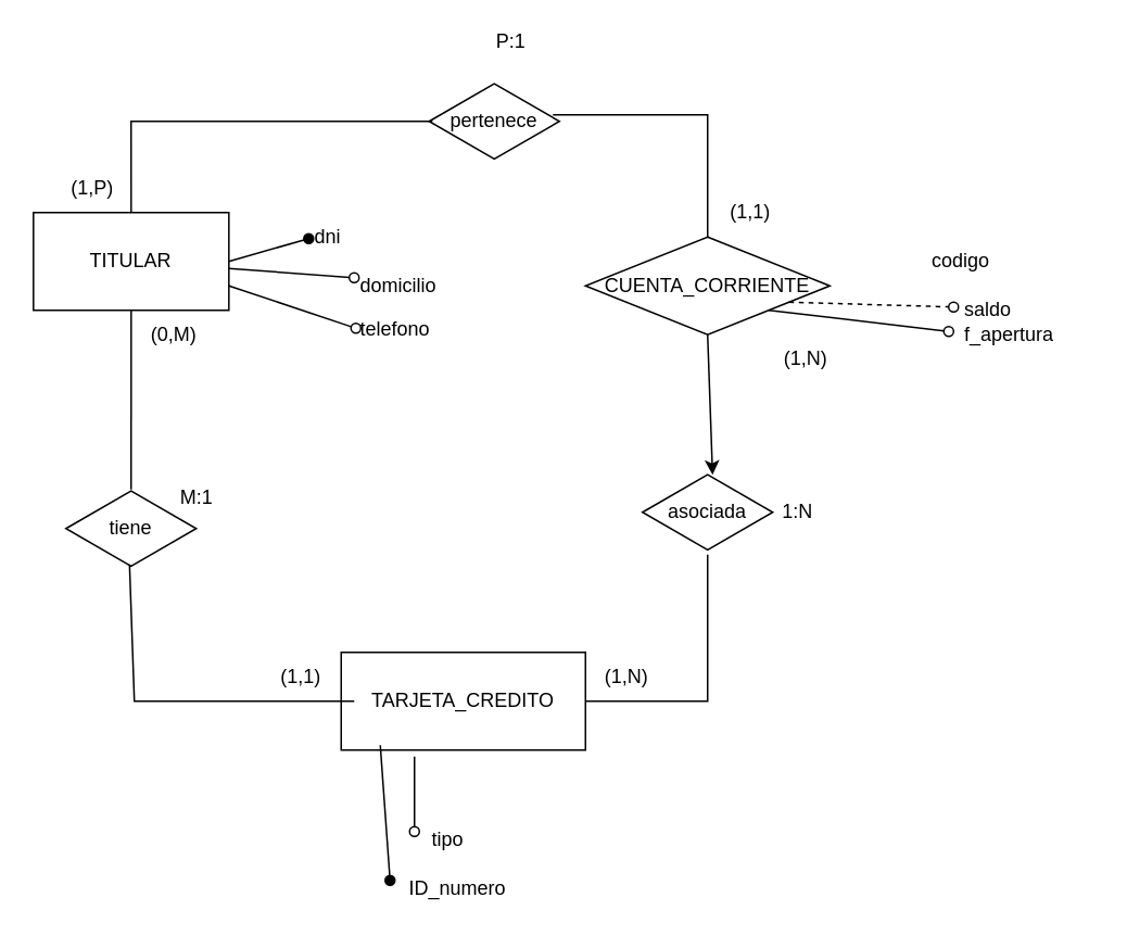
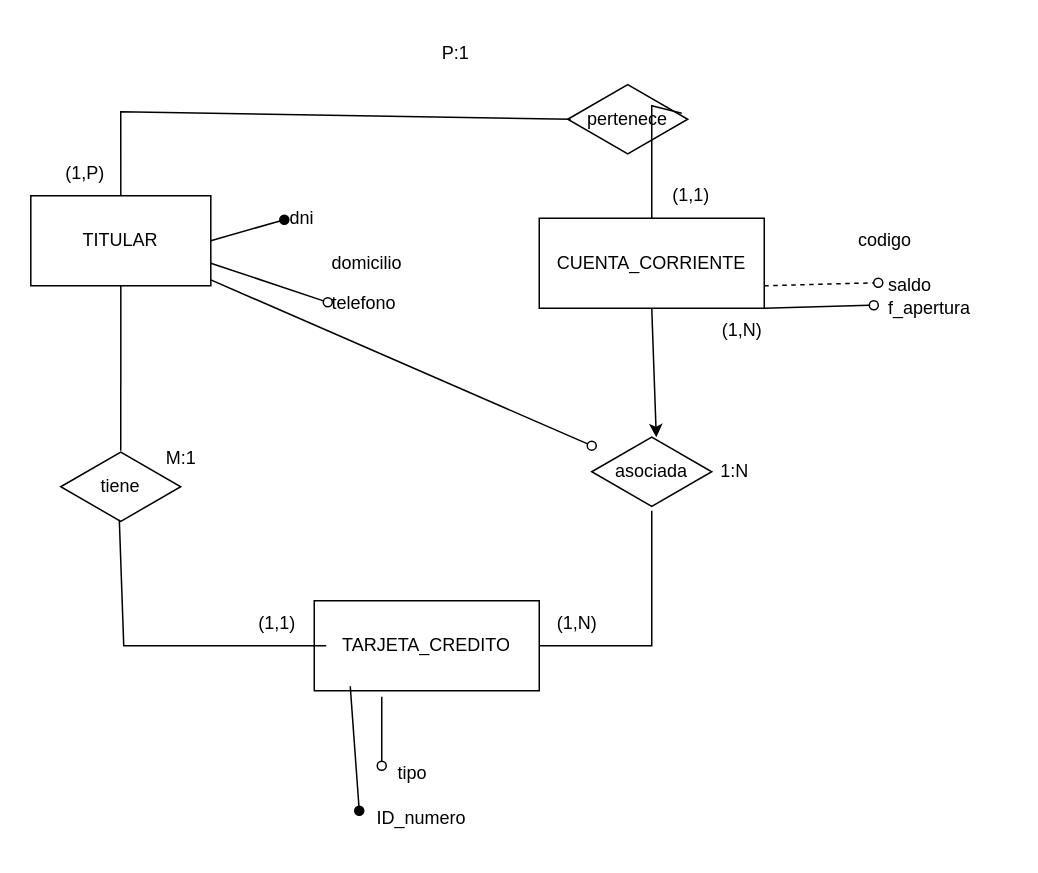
  <mxCell id="0" />
  <mxCell id="1" parent="0" />
  <mxCell id="2" value="TARJETA_CREDITO" style="rounded=0;whiteSpace=wrap;html=1;" vertex="1" parent="1"><mxGeometry x="209" y="400" width="150" height="60" as="geometry" /></mxCell>
  <mxCell id="3" value="TITULAR" style="rounded=0;whiteSpace=wrap;html=1;" vertex="1" parent="1"><mxGeometry x="20.04" y="130" width="120" height="60" as="geometry" /></mxCell>
  <mxCell id="4" value="ID_numero" style="text;html=1;align=left;verticalAlign=middle;resizable=0;points=[];autosize=1;strokeColor=none;fillColor=none;" vertex="1" parent="1"><mxGeometry x="249" y="530" width="80" height="30" as="geometry" /></mxCell>
  <mxCell id="5" value="tipo" style="text;html=1;align=left;verticalAlign=middle;resizable=0;points=[];autosize=1;strokeColor=none;fillColor=none;" vertex="1" parent="1"><mxGeometry x="263" y="500" width="40" height="30" as="geometry" /></mxCell>
  <mxCell id="6" value="" style="endArrow=oval;html=1;rounded=0;endFill=1;exitX=0.16;exitY=0.95;exitDx=0;exitDy=0;exitPerimeter=0;" edge="1" parent="1" source="2"><mxGeometry width="50" height="50" relative="1" as="geometry"><mxPoint x="239" y="470" as="sourcePoint" /><mxPoint x="239" y="540" as="targetPoint" /></mxGeometry></mxCell>
  <mxCell id="7" value="" style="endArrow=oval;html=1;rounded=0;endFill=0;exitX=0.3;exitY=1.067;exitDx=0;exitDy=0;exitPerimeter=0;" edge="1" parent="1" source="2"><mxGeometry width="50" height="50" relative="1" as="geometry"><mxPoint x="224" y="290" as="sourcePoint" /><mxPoint x="254" y="510" as="targetPoint" /></mxGeometry></mxCell>
  <mxCell id="8" value="dni" style="text;html=1;align=left;verticalAlign=middle;resizable=0;points=[];autosize=1;strokeColor=none;fillColor=none;" vertex="1" parent="1"><mxGeometry x="191" y="130" width="40" height="30" as="geometry" /></mxCell>
  <mxCell id="9" value="domicilio" style="text;html=1;align=left;verticalAlign=middle;resizable=0;points=[];autosize=1;strokeColor=none;fillColor=none;" vertex="1" parent="1"><mxGeometry x="219" y="160" width="70" height="30" as="geometry" /></mxCell>
  <mxCell id="10" value="" style="endArrow=oval;html=1;rounded=0;entryX=-0.049;entryY=0.533;entryDx=0;entryDy=0;entryPerimeter=0;exitX=1;exitY=0.5;exitDx=0;exitDy=0;endFill=1;" edge="1" parent="1" target="8" source="3"><mxGeometry width="50" height="50" relative="1" as="geometry"><mxPoint x="191" y="230" as="sourcePoint" /><mxPoint x="311" y="240" as="targetPoint" /></mxGeometry></mxCell>
- <mxCell id="11" value="" style="endArrow=oval;html=1;rounded=0;entryX=-0.029;entryY=0.333;entryDx=0;entryDy=0;entryPerimeter=0;endFill=0;" edge="1" parent="1" source="3" target="9"><mxGeometry width="50" height="50" relative="1" as="geometry"><mxPoint x="140.04" y="172" as="sourcePoint" /><mxPoint x="206" y="172" as="targetPoint" /></mxGeometry></mxCell>
+ <mxCell id="11" value="" style="endArrow=oval;html=1;rounded=0;endFill=0;" edge="1" parent="1" source="3" target="26"><mxGeometry width="50" height="50" relative="1" as="geometry"><mxPoint x="140.04" y="172" as="sourcePoint" /><mxPoint x="206" y="172" as="targetPoint" /></mxGeometry></mxCell>
  <mxCell id="12" value="telefono" style="text;html=1;align=left;verticalAlign=middle;resizable=0;points=[];autosize=1;strokeColor=none;fillColor=none;" vertex="1" parent="1"><mxGeometry x="219" y="187" width="70" height="30" as="geometry" /></mxCell>
  <mxCell id="13" value="" style="endArrow=oval;html=1;rounded=0;entryX=-0.014;entryY=0.467;entryDx=0;entryDy=0;entryPerimeter=0;endFill=0;exitX=1;exitY=0.75;exitDx=0;exitDy=0;" edge="1" parent="1" source="3" target="12"><mxGeometry width="50" height="50" relative="1" as="geometry"><mxPoint x="141" y="189" as="sourcePoint" /><mxPoint x="206.96" y="189" as="targetPoint" /></mxGeometry></mxCell>
  <mxCell id="14" value="tiene" style="html=1;whiteSpace=wrap;aspect=fixed;shape=isoRectangle;" vertex="1" parent="1"><mxGeometry x="40" y="300" width="80" height="48" as="geometry" /></mxCell>
  <mxCell id="15" value="" style="endArrow=none;html=1;rounded=0;entryX=0;entryY=0.5;entryDx=0;entryDy=0;exitX=0.488;exitY=0.958;exitDx=0;exitDy=0;exitPerimeter=0;" edge="1" parent="1" source="14"><mxGeometry width="50" height="50" relative="1" as="geometry"><mxPoint x="91.04" y="345.984" as="sourcePoint" /><mxPoint x="217" y="430" as="targetPoint" /><Array as="points"><mxPoint x="82" y="430" /></Array></mxGeometry></mxCell>
  <mxCell id="16" value="" style="endArrow=none;html=1;rounded=0;exitX=0.5;exitY=1;exitDx=0;exitDy=0;" edge="1" parent="1" source="3" target="14"><mxGeometry width="50" height="50" relative="1" as="geometry"><mxPoint x="279" y="460" as="sourcePoint" /><mxPoint x="329" y="410" as="targetPoint" /></mxGeometry></mxCell>
  <mxCell id="17" value="(1,1)" style="text;html=1;align=center;verticalAlign=middle;resizable=0;points=[];autosize=1;strokeColor=none;fillColor=none;" vertex="1" parent="1"><mxGeometry x="159" y="400" width="50" height="30" as="geometry" /></mxCell>
- <mxCell id="18" value="(0,M)" style="text;html=1;align=center;verticalAlign=middle;resizable=0;points=[];autosize=1;strokeColor=none;fillColor=none;" vertex="1" parent="1"><mxGeometry x="81" y="190" width="50" height="30" as="geometry" /></mxCell>
  <mxCell id="19" value="M:1" style="text;html=1;align=center;verticalAlign=middle;resizable=0;points=[];autosize=1;strokeColor=none;fillColor=none;" vertex="1" parent="1"><mxGeometry x="100" y="290" width="40" height="30" as="geometry" /></mxCell>
- <mxCell id="20" value="CUENTA_CORRIENTE" style="rhombus;whiteSpace=wrap;html=1;" vertex="1" parent="1"><mxGeometry x="359" y="145" width="150" height="60" as="geometry" /></mxCell>
+ <mxCell id="20" value="CUENTA_CORRIENTE" style="rounded=0;whiteSpace=wrap;html=1;" vertex="1" parent="1"><mxGeometry x="359" y="145" width="150" height="60" as="geometry" /></mxCell>
  <mxCell id="21" value="codigo" style="text;html=1;align=left;verticalAlign=middle;resizable=0;points=[];autosize=1;strokeColor=none;fillColor=none;" vertex="1" parent="1"><mxGeometry x="569.96" y="145" width="60" height="30" as="geometry" /></mxCell>
  <mxCell id="22" value="saldo" style="text;html=1;align=left;verticalAlign=middle;resizable=0;points=[];autosize=1;strokeColor=none;fillColor=none;" vertex="1" parent="1"><mxGeometry x="589.96" y="175" width="50" height="30" as="geometry" /></mxCell>
  <mxCell id="23" value="" style="endArrow=oval;html=1;rounded=0;entryX=-0.099;entryY=0.433;entryDx=0;entryDy=0;entryPerimeter=0;endFill=0;exitX=1;exitY=0.75;exitDx=0;exitDy=0;dashed=1;" edge="1" parent="1" source="20" target="22"><mxGeometry width="50" height="50" relative="1" as="geometry"><mxPoint x="374" y="135" as="sourcePoint" /><mxPoint x="374" y="105" as="targetPoint" /></mxGeometry></mxCell>
  <mxCell id="24" value="f_apertura" style="text;html=1;align=left;verticalAlign=middle;resizable=0;points=[];autosize=1;strokeColor=none;fillColor=none;" vertex="1" parent="1"><mxGeometry x="589.96" y="190" width="80" height="30" as="geometry" /></mxCell>
  <mxCell id="25" value="" style="endArrow=oval;html=1;rounded=0;entryX=-0.099;entryY=0.433;entryDx=0;entryDy=0;entryPerimeter=0;endFill=0;exitX=1;exitY=1;exitDx=0;exitDy=0;" edge="1" parent="1" target="24" source="20"><mxGeometry width="50" height="50" relative="1" as="geometry"><mxPoint x="509" y="205" as="sourcePoint" /><mxPoint x="374" y="120" as="targetPoint" /></mxGeometry></mxCell>
  <mxCell id="26" value="asociada" style="html=1;whiteSpace=wrap;aspect=fixed;shape=isoRectangle;" vertex="1" parent="1"><mxGeometry x="394" y="290" width="80" height="48" as="geometry" /></mxCell>
  <mxCell id="27" value="" style="endArrow=classic;html=1;rounded=0;entryX=0.538;entryY=0.021;entryDx=0;entryDy=0;entryPerimeter=0;exitX=0.5;exitY=1;exitDx=0;exitDy=0;" edge="1" parent="1" source="20" target="26"><mxGeometry width="50" height="50" relative="1" as="geometry"><mxPoint x="90" y="200" as="sourcePoint" /><mxPoint x="101" y="271" as="targetPoint" /></mxGeometry></mxCell>
  <mxCell id="28" value="" style="endArrow=none;html=1;rounded=0;entryX=1;entryY=0.5;entryDx=0;entryDy=0;" edge="1" parent="1" target="2"><mxGeometry width="50" height="50" relative="1" as="geometry"><mxPoint x="434" y="340" as="sourcePoint" /><mxPoint x="458" y="267" as="targetPoint" /><Array as="points"><mxPoint x="434" y="430" /></Array></mxGeometry></mxCell>
  <mxCell id="29" value="(1,N)" style="text;html=1;align=center;verticalAlign=middle;resizable=0;points=[];autosize=1;strokeColor=none;fillColor=none;" vertex="1" parent="1"><mxGeometry x="469" y="205" width="50" height="30" as="geometry" /></mxCell>
  <mxCell id="30" value="(1,N)" style="text;html=1;align=center;verticalAlign=middle;resizable=0;points=[];autosize=1;strokeColor=none;fillColor=none;" vertex="1" parent="1"><mxGeometry x="359" y="400" width="50" height="30" as="geometry" /></mxCell>
  <mxCell id="31" value="1:N" style="text;html=1;align=center;verticalAlign=middle;resizable=0;points=[];autosize=1;strokeColor=none;fillColor=none;" vertex="1" parent="1"><mxGeometry x="469" y="299" width="40" height="30" as="geometry" /></mxCell>
- <mxCell id="32" value="pertenece" style="html=1;whiteSpace=wrap;aspect=fixed;shape=isoRectangle;" vertex="1" parent="1"><mxGeometry x="263" y="50" width="80" height="48" as="geometry" /></mxCell>
+ <mxCell id="32" value="pertenece" style="html=1;whiteSpace=wrap;aspect=fixed;shape=isoRectangle;" vertex="1" parent="1"><mxGeometry x="378" y="55" width="80" height="48" as="geometry" /></mxCell>
  <mxCell id="33" value="" style="endArrow=none;html=1;rounded=0;exitX=0.5;exitY=0;exitDx=0;exitDy=0;entryX=0.025;entryY=0.5;entryDx=0;entryDy=0;entryPerimeter=0;" edge="1" parent="1" source="3" target="32"><mxGeometry width="50" height="50" relative="1" as="geometry"><mxPoint x="90" y="200" as="sourcePoint" /><mxPoint x="239" y="70" as="targetPoint" /><Array as="points"><mxPoint x="80" y="74" /></Array></mxGeometry></mxCell>
  <mxCell id="34" value="" style="endArrow=none;html=1;rounded=0;exitX=0.5;exitY=0;exitDx=0;exitDy=0;entryX=0.95;entryY=0.417;entryDx=0;entryDy=0;entryPerimeter=0;" edge="1" parent="1" source="20" target="32"><mxGeometry width="50" height="50" relative="1" as="geometry"><mxPoint x="90" y="140" as="sourcePoint" /><mxPoint x="399" y="80" as="targetPoint" /><Array as="points"><mxPoint x="434" y="70" /></Array></mxGeometry></mxCell>
  <mxCell id="35" value="(1,1)" style="text;html=1;align=center;verticalAlign=middle;resizable=0;points=[];autosize=1;strokeColor=none;fillColor=none;" vertex="1" parent="1"><mxGeometry x="434.96" y="115" width="50" height="30" as="geometry" /></mxCell>
  <mxCell id="36" value="(1,P)" style="text;html=1;align=center;verticalAlign=middle;resizable=0;points=[];autosize=1;strokeColor=none;fillColor=none;" vertex="1" parent="1"><mxGeometry x="31" y="100" width="50" height="30" as="geometry" /></mxCell>
- <mxCell id="37" value="P:1" style="text;html=1;align=center;verticalAlign=middle;resizable=0;points=[];autosize=1;strokeColor=none;fillColor=none;" vertex="1" parent="1"><mxGeometry x="293" y="10" width="40" height="30" as="geometry" /></mxCell>
+ <mxCell id="37" value="P:1" style="text;html=1;align=center;verticalAlign=middle;resizable=0;points=[];autosize=1;strokeColor=none;fillColor=none;" vertex="1" parent="1"><mxGeometry x="283" y="20" width="40" height="30" as="geometry" /></mxCell>
